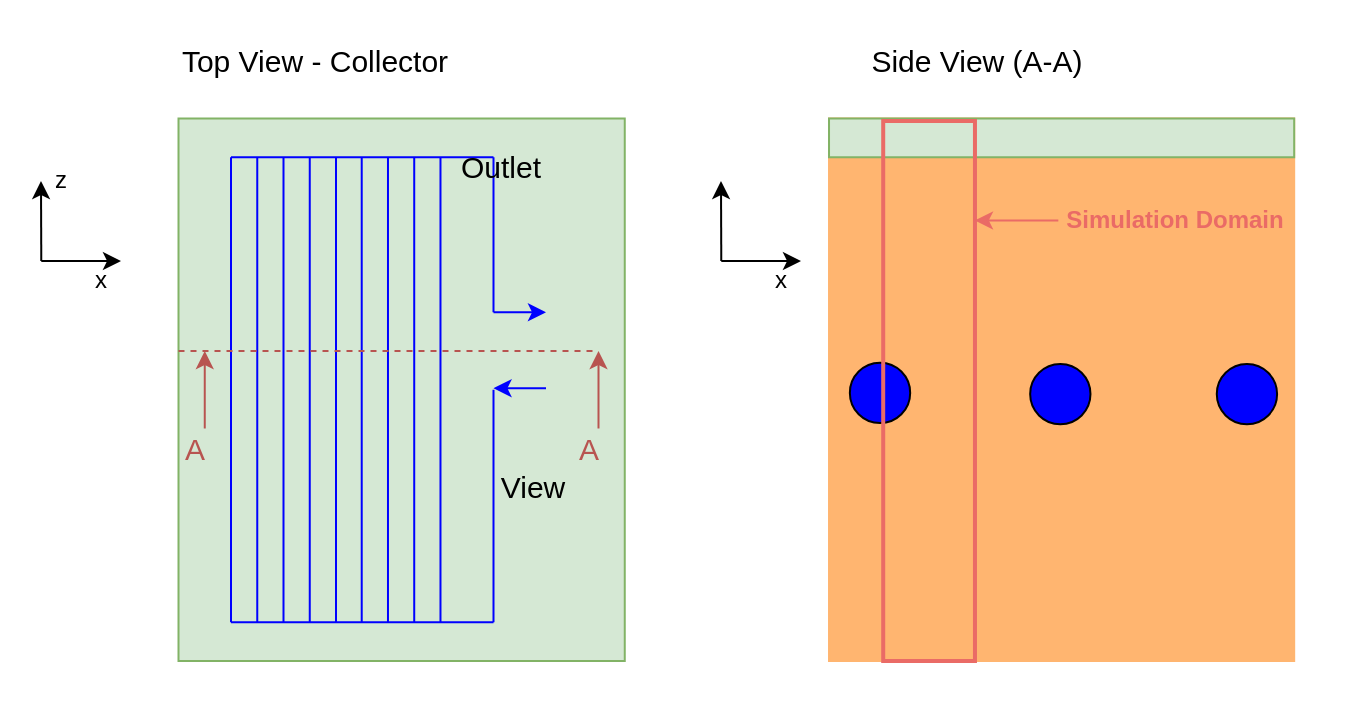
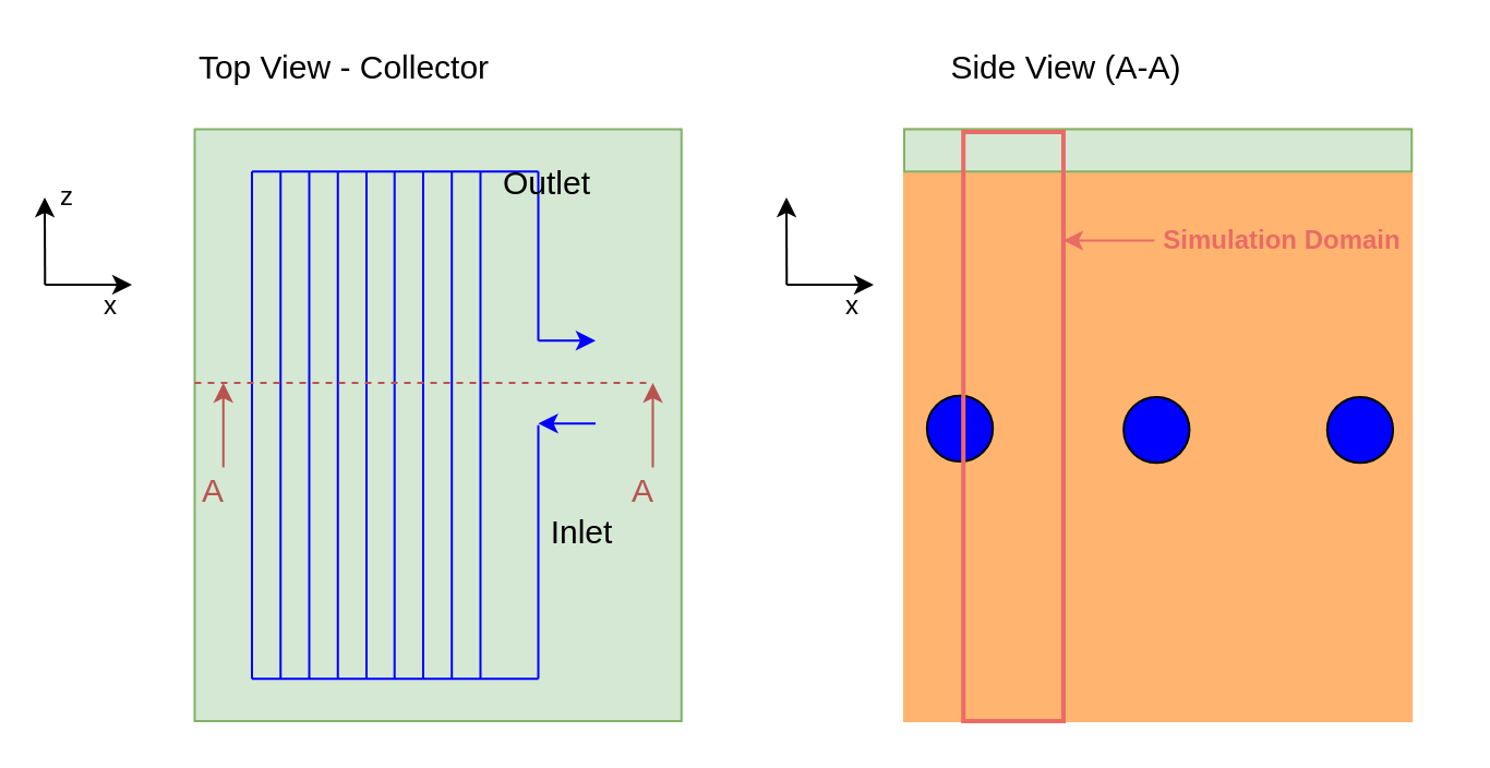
  <mxCell id="0" />
  <mxCell id="1" parent="0" />
  <mxCell id="2" value="" style="group;fontSize=15;" parent="1" vertex="1" connectable="0"><mxGeometry x="88.75" y="20" width="229.688" height="310" as="geometry" /></mxCell>
  <mxCell id="3" value="" style="rounded=0;whiteSpace=wrap;html=1;fillColor=#d5e8d4;strokeColor=#82b366;fontSize=15;" parent="2" vertex="1"><mxGeometry y="38.75" width="223.125" height="271.25" as="geometry" /></mxCell>
  <mxCell id="4" value="" style="endArrow=none;html=1;rounded=0;strokeColor=#0000FF;fontSize=15;" parent="2" edge="1"><mxGeometry width="50" height="50" relative="1" as="geometry"><mxPoint x="26.25" y="290.625" as="sourcePoint" /><mxPoint x="26.25" y="58.125" as="targetPoint" /><Array as="points"><mxPoint x="26.25" y="232.5" /></Array></mxGeometry></mxCell>
  <mxCell id="5" value="" style="endArrow=none;html=1;rounded=0;strokeColor=#0000FF;fontSize=15;" parent="2" edge="1"><mxGeometry width="50" height="50" relative="1" as="geometry"><mxPoint x="39.375" y="290.625" as="sourcePoint" /><mxPoint x="39.375" y="58.125" as="targetPoint" /><Array as="points"><mxPoint x="39.375" y="232.5" /></Array></mxGeometry></mxCell>
  <mxCell id="6" value="" style="endArrow=none;html=1;rounded=0;strokeColor=#0000FF;fontSize=15;" parent="2" edge="1"><mxGeometry width="50" height="50" relative="1" as="geometry"><mxPoint x="52.5" y="290.625" as="sourcePoint" /><mxPoint x="52.5" y="58.125" as="targetPoint" /><Array as="points"><mxPoint x="52.5" y="232.5" /></Array></mxGeometry></mxCell>
  <mxCell id="7" value="" style="endArrow=none;html=1;rounded=0;strokeColor=#0000FF;fontSize=15;" parent="2" edge="1"><mxGeometry width="50" height="50" relative="1" as="geometry"><mxPoint x="65.625" y="290.625" as="sourcePoint" /><mxPoint x="65.625" y="58.125" as="targetPoint" /><Array as="points"><mxPoint x="65.625" y="232.5" /></Array></mxGeometry></mxCell>
  <mxCell id="8" value="" style="endArrow=none;html=1;rounded=0;strokeColor=#0000FF;fontSize=15;" parent="2" edge="1"><mxGeometry width="50" height="50" relative="1" as="geometry"><mxPoint x="78.75" y="290.625" as="sourcePoint" /><mxPoint x="78.75" y="58.125" as="targetPoint" /><Array as="points"><mxPoint x="78.75" y="232.5" /></Array></mxGeometry></mxCell>
  <mxCell id="9" value="" style="endArrow=none;html=1;rounded=0;strokeColor=#0000FF;fontSize=15;" parent="2" edge="1"><mxGeometry width="50" height="50" relative="1" as="geometry"><mxPoint x="91.613" y="290.625" as="sourcePoint" /><mxPoint x="91.613" y="58.125" as="targetPoint" /><Array as="points"><mxPoint x="91.613" y="232.5" /></Array></mxGeometry></mxCell>
  <mxCell id="10" value="" style="endArrow=none;html=1;rounded=0;strokeColor=#0000FF;fontSize=15;" parent="2" edge="1"><mxGeometry width="50" height="50" relative="1" as="geometry"><mxPoint x="104.737" y="290.625" as="sourcePoint" /><mxPoint x="104.737" y="58.125" as="targetPoint" /><Array as="points"><mxPoint x="104.738" y="232.5" /></Array></mxGeometry></mxCell>
  <mxCell id="11" value="" style="endArrow=none;html=1;rounded=0;strokeColor=#0000FF;fontSize=15;" parent="2" edge="1"><mxGeometry width="50" height="50" relative="1" as="geometry"><mxPoint x="117.862" y="290.625" as="sourcePoint" /><mxPoint x="117.862" y="58.125" as="targetPoint" /><Array as="points"><mxPoint x="117.863" y="232.5" /></Array></mxGeometry></mxCell>
  <mxCell id="12" value="" style="endArrow=none;html=1;rounded=0;strokeColor=#0000FF;fontSize=15;" parent="2" edge="1"><mxGeometry width="50" height="50" relative="1" as="geometry"><mxPoint x="130.987" y="290.625" as="sourcePoint" /><mxPoint x="130.987" y="58.125" as="targetPoint" /><Array as="points"><mxPoint x="130.988" y="232.5" /></Array></mxGeometry></mxCell>
  <mxCell id="13" value="" style="endArrow=none;html=1;rounded=0;strokeColor=#0000FF;fontSize=15;" parent="2" edge="1"><mxGeometry width="50" height="50" relative="1" as="geometry"><mxPoint x="26.25" y="58.125" as="sourcePoint" /><mxPoint x="157.5" y="58.125" as="targetPoint" /><Array as="points"><mxPoint x="52.5" y="58.125" /></Array></mxGeometry></mxCell>
  <mxCell id="14" value="" style="endArrow=none;html=1;rounded=0;strokeColor=#0000FF;fontSize=15;" parent="2" edge="1"><mxGeometry width="50" height="50" relative="1" as="geometry"><mxPoint x="26.25" y="290.625" as="sourcePoint" /><mxPoint x="157.5" y="290.625" as="targetPoint" /><Array as="points"><mxPoint x="52.5" y="290.625" /></Array></mxGeometry></mxCell>
  <mxCell id="15" value="" style="endArrow=none;html=1;rounded=0;strokeColor=#0000FF;fontSize=15;" parent="2" edge="1"><mxGeometry width="50" height="50" relative="1" as="geometry"><mxPoint x="157.5" y="290.625" as="sourcePoint" /><mxPoint x="157.5" y="174.375" as="targetPoint" /><Array as="points"><mxPoint x="157.5" y="232.5" /></Array></mxGeometry></mxCell>
  <mxCell id="16" value="" style="endArrow=none;html=1;rounded=0;strokeColor=#0000FF;fontSize=15;" parent="2" edge="1"><mxGeometry width="50" height="50" relative="1" as="geometry"><mxPoint x="157.5" y="135.625" as="sourcePoint" /><mxPoint x="157.5" y="58.125" as="targetPoint" /><Array as="points"><mxPoint x="157.5" y="116.25" /></Array></mxGeometry></mxCell>
- <mxCell id="17" value="View" style="text;html=1;align=center;verticalAlign=middle;resizable=0;points=[];autosize=1;strokeColor=none;fillColor=none;fontSize=15;" parent="2" vertex="1"><mxGeometry x="157.5" y="213.125" width="40" height="20" as="geometry" /></mxCell>
+ <mxCell id="17" value="Inlet" style="text;html=1;align=center;verticalAlign=middle;resizable=0;points=[];autosize=1;strokeColor=none;fillColor=none;fontSize=15;" parent="2" vertex="1"><mxGeometry x="157.5" y="213.125" width="40" height="20" as="geometry" /></mxCell>
  <mxCell id="18" value="Outlet" style="text;html=1;align=center;verticalAlign=middle;resizable=0;points=[];autosize=1;strokeColor=none;fillColor=none;fontSize=15;" parent="2" vertex="1"><mxGeometry x="130.938" y="53.125" width="60" height="20" as="geometry" /></mxCell>
  <mxCell id="19" value="" style="endArrow=classic;html=1;rounded=0;strokeColor=#0000FF;fontSize=15;" parent="2" edge="1"><mxGeometry width="50" height="50" relative="1" as="geometry"><mxPoint x="183.75" y="173.6" as="sourcePoint" /><mxPoint x="157.5" y="173.6" as="targetPoint" /><Array as="points"><mxPoint x="170.625" y="173.6" /></Array></mxGeometry></mxCell>
  <mxCell id="20" value="" style="endArrow=classic;html=1;rounded=0;strokeColor=#0000FF;fontSize=15;" parent="2" edge="1"><mxGeometry width="50" height="50" relative="1" as="geometry"><mxPoint x="170.625" y="135.625" as="sourcePoint" /><mxPoint x="183.75" y="135.625" as="targetPoint" /><Array as="points"><mxPoint x="157.5" y="135.625" /></Array></mxGeometry></mxCell>
  <mxCell id="21" value="Top View - Collector" style="text;html=1;align=center;verticalAlign=middle;resizable=0;points=[];autosize=1;strokeColor=none;fillColor=none;fontSize=15;" parent="2" vertex="1"><mxGeometry x="-6.562" width="150" height="20" as="geometry" /></mxCell>
  <mxCell id="22" value="" style="endArrow=none;dashed=1;html=1;rounded=0;strokeColor=#b85450;fillColor=#f8cecc;fontSize=15;" parent="2" edge="1"><mxGeometry width="50" height="50" relative="1" as="geometry"><mxPoint y="155" as="sourcePoint" /><mxPoint x="210" y="155" as="targetPoint" /></mxGeometry></mxCell>
  <mxCell id="23" value="" style="endArrow=classic;html=1;rounded=0;strokeColor=#b85450;fillColor=#f8cecc;fontSize=15;" parent="2" edge="1"><mxGeometry width="50" height="50" relative="1" as="geometry"><mxPoint x="210" y="193.75" as="sourcePoint" /><mxPoint x="210" y="155" as="targetPoint" /></mxGeometry></mxCell>
  <mxCell id="24" value="" style="endArrow=classic;html=1;rounded=0;strokeColor=#b85450;fillColor=#f8cecc;fontSize=15;" parent="2" edge="1"><mxGeometry width="50" height="50" relative="1" as="geometry"><mxPoint x="13.125" y="193.75" as="sourcePoint" /><mxPoint x="13.125" y="155" as="targetPoint" /></mxGeometry></mxCell>
  <mxCell id="25" value="&lt;font color=&quot;#b85450&quot; style=&quot;font-size: 15px;&quot;&gt;A&lt;/font&gt;" style="text;html=1;align=center;verticalAlign=middle;resizable=0;points=[];autosize=1;strokeColor=none;fillColor=none;fontSize=15;" parent="2" vertex="1"><mxGeometry x="190.312" y="193.75" width="30" height="20" as="geometry" /></mxCell>
  <mxCell id="26" value="&lt;font color=&quot;#b85450&quot; style=&quot;font-size: 15px;&quot;&gt;A&lt;/font&gt;" style="text;html=1;align=center;verticalAlign=middle;resizable=0;points=[];autosize=1;strokeColor=none;fillColor=none;fontSize=15;" parent="2" vertex="1"><mxGeometry x="-6.562" y="193.75" width="30" height="20" as="geometry" /></mxCell>
  <mxCell id="27" value="" style="group;fontSize=15;" parent="1" vertex="1" connectable="0"><mxGeometry x="414.01" y="20" width="246" height="310" as="geometry" /></mxCell>
  <mxCell id="28" value="" style="rounded=0;whiteSpace=wrap;html=1;fillColor=#FFB570;strokeColor=#FFB570;fontSize=15;" parent="27" vertex="1"><mxGeometry y="38.75" width="232.584" height="271.25" as="geometry" /></mxCell>
  <mxCell id="29" value="Side View (A-A)" style="text;html=1;align=center;verticalAlign=middle;resizable=0;points=[];autosize=1;strokeColor=none;fillColor=none;fontSize=15;" parent="27" vertex="1"><mxGeometry x="13.681" width="120" height="20" as="geometry" /></mxCell>
  <mxCell id="30" value="" style="ellipse;whiteSpace=wrap;html=1;aspect=fixed;fontColor=#B85450;fillColor=#0000FF;fontSize=15;" parent="27" vertex="1"><mxGeometry x="10.424" y="160.86" width="30.16" height="30.16" as="geometry" /></mxCell>
  <mxCell id="31" value="" style="rounded=0;whiteSpace=wrap;html=1;strokeColor=#82b366;fillColor=#d5e8d4;fontSize=15;" parent="27" vertex="1"><mxGeometry y="38.75" width="232.584" height="19.375" as="geometry" /></mxCell>
  <mxCell id="32" value="" style="rounded=0;whiteSpace=wrap;html=1;fillColor=none;strokeColor=#EA6B66;strokeWidth=2;" parent="27" vertex="1"><mxGeometry x="27.092" y="40" width="45.876" height="270" as="geometry" /></mxCell>
  <mxCell id="33" value="" style="ellipse;whiteSpace=wrap;html=1;aspect=fixed;fontColor=#B85450;fillColor=#0000FF;fontSize=15;" parent="27" vertex="1"><mxGeometry x="100.57" y="161.48" width="30.16" height="30.16" as="geometry" /></mxCell>
  <mxCell id="34" value="" style="ellipse;whiteSpace=wrap;html=1;aspect=fixed;fontColor=#B85450;fillColor=#0000FF;fontSize=15;" parent="27" vertex="1"><mxGeometry x="193.875" y="161.48" width="30.16" height="30.16" as="geometry" /></mxCell>
  <mxCell id="35" value="" style="endArrow=classic;html=1;rounded=0;strokeColor=#EA6B66;" parent="27" edge="1"><mxGeometry width="50" height="50" relative="1" as="geometry"><mxPoint x="114.658" y="89.71" as="sourcePoint" /><mxPoint x="72.962" y="89.71" as="targetPoint" /><Array as="points"><mxPoint x="72.962" y="89.71" /></Array></mxGeometry></mxCell>
  <mxCell id="36" value="&lt;b&gt;&lt;font color=&quot;#ea6b66&quot;&gt;Simulation Domain&lt;/font&gt;&lt;/b&gt;" style="text;html=1;align=center;verticalAlign=middle;resizable=0;points=[];autosize=1;strokeColor=none;fillColor=none;" parent="27" vertex="1"><mxGeometry x="112.583" y="80" width="120" height="20" as="geometry" /></mxCell>
  <mxCell id="37" value="" style="group" parent="1" vertex="1" connectable="0"><mxGeometry x="20" y="80.005" width="40" height="70" as="geometry" /></mxCell>
  <mxCell id="38" value="" style="endArrow=classic;html=1;rounded=0;" parent="37" edge="1"><mxGeometry width="50" height="50" relative="1" as="geometry"><mxPoint x="0.14" y="49.995" as="sourcePoint" /><mxPoint y="9.995" as="targetPoint" /></mxGeometry></mxCell>
  <mxCell id="39" value="z" style="text;html=1;align=center;verticalAlign=middle;resizable=0;points=[];autosize=1;strokeColor=none;fillColor=none;" parent="37" vertex="1"><mxGeometry width="20" height="20" as="geometry" /></mxCell>
  <mxCell id="40" value="x" style="text;html=1;align=center;verticalAlign=middle;resizable=0;points=[];autosize=1;strokeColor=none;fillColor=none;" parent="37" vertex="1"><mxGeometry x="20" y="50" width="20" height="20" as="geometry" /></mxCell>
  <mxCell id="41" value="" style="endArrow=classic;html=1;rounded=0;" parent="37" edge="1"><mxGeometry width="50" height="50" relative="1" as="geometry"><mxPoint x="0.14" y="49.995" as="sourcePoint" /><mxPoint x="40" y="49.995" as="targetPoint" /><Array as="points" /></mxGeometry></mxCell>
  <mxCell id="42" value="" style="group" parent="1" vertex="1" connectable="0"><mxGeometry x="360" y="80.005" width="40" height="70" as="geometry" /></mxCell>
  <mxCell id="43" value="" style="endArrow=classic;html=1;rounded=0;" parent="42" edge="1"><mxGeometry width="50" height="50" relative="1" as="geometry"><mxPoint x="0.14" y="49.995" as="sourcePoint" /><mxPoint y="9.995" as="targetPoint" /></mxGeometry></mxCell>
  <mxCell id="44" value="x" style="text;html=1;align=center;verticalAlign=middle;resizable=0;points=[];autosize=1;strokeColor=none;fillColor=none;" parent="42" vertex="1"><mxGeometry x="20" y="50" width="20" height="20" as="geometry" /></mxCell>
  <mxCell id="45" value="" style="endArrow=classic;html=1;rounded=0;" parent="42" edge="1"><mxGeometry width="50" height="50" relative="1" as="geometry"><mxPoint x="0.14" y="49.995" as="sourcePoint" /><mxPoint x="40" y="49.995" as="targetPoint" /><Array as="points" /></mxGeometry></mxCell>
